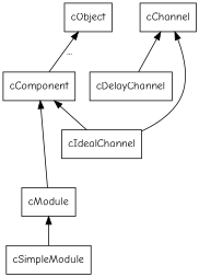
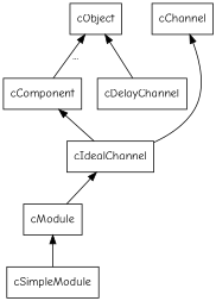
  digraph {
    fontname="Comic Neue"
    fontsize=12
    node [fontname="Comic Neue" shape=rectangle]
    edge [dir=back fontname="Comic Neue"]
    cObject
    cComponent
    cModule
    cIdealChannel
    cSimpleModule
    cChannel
    cDelayChannel
    cObject -> cComponent [label="..."]
-   cComponent -> cModule
+   cIdealChannel -> cModule
    cComponent -> cIdealChannel
    cModule -> cSimpleModule
    cChannel -> cIdealChannel
-   cChannel -> cDelayChannel
+   cObject -> cDelayChannel
  }
